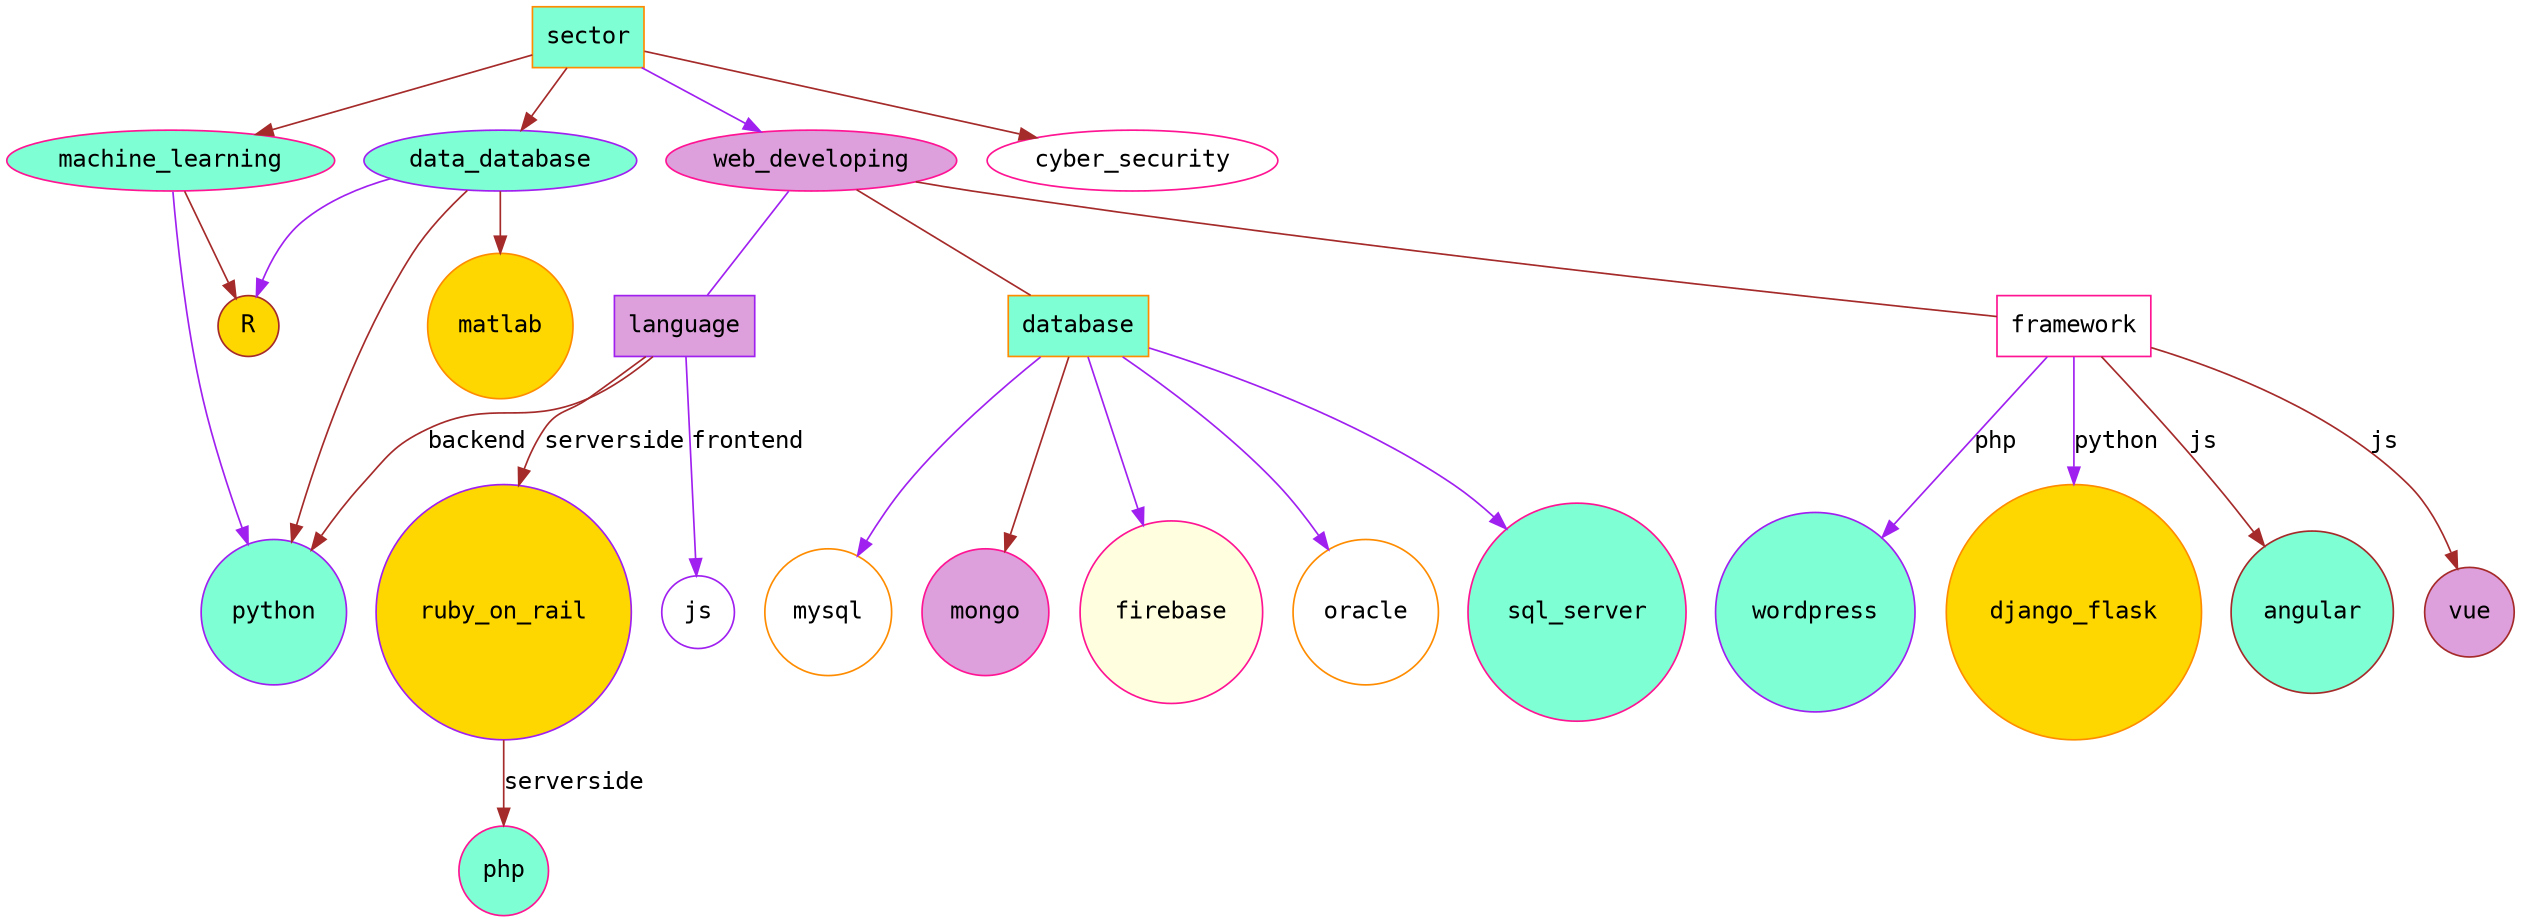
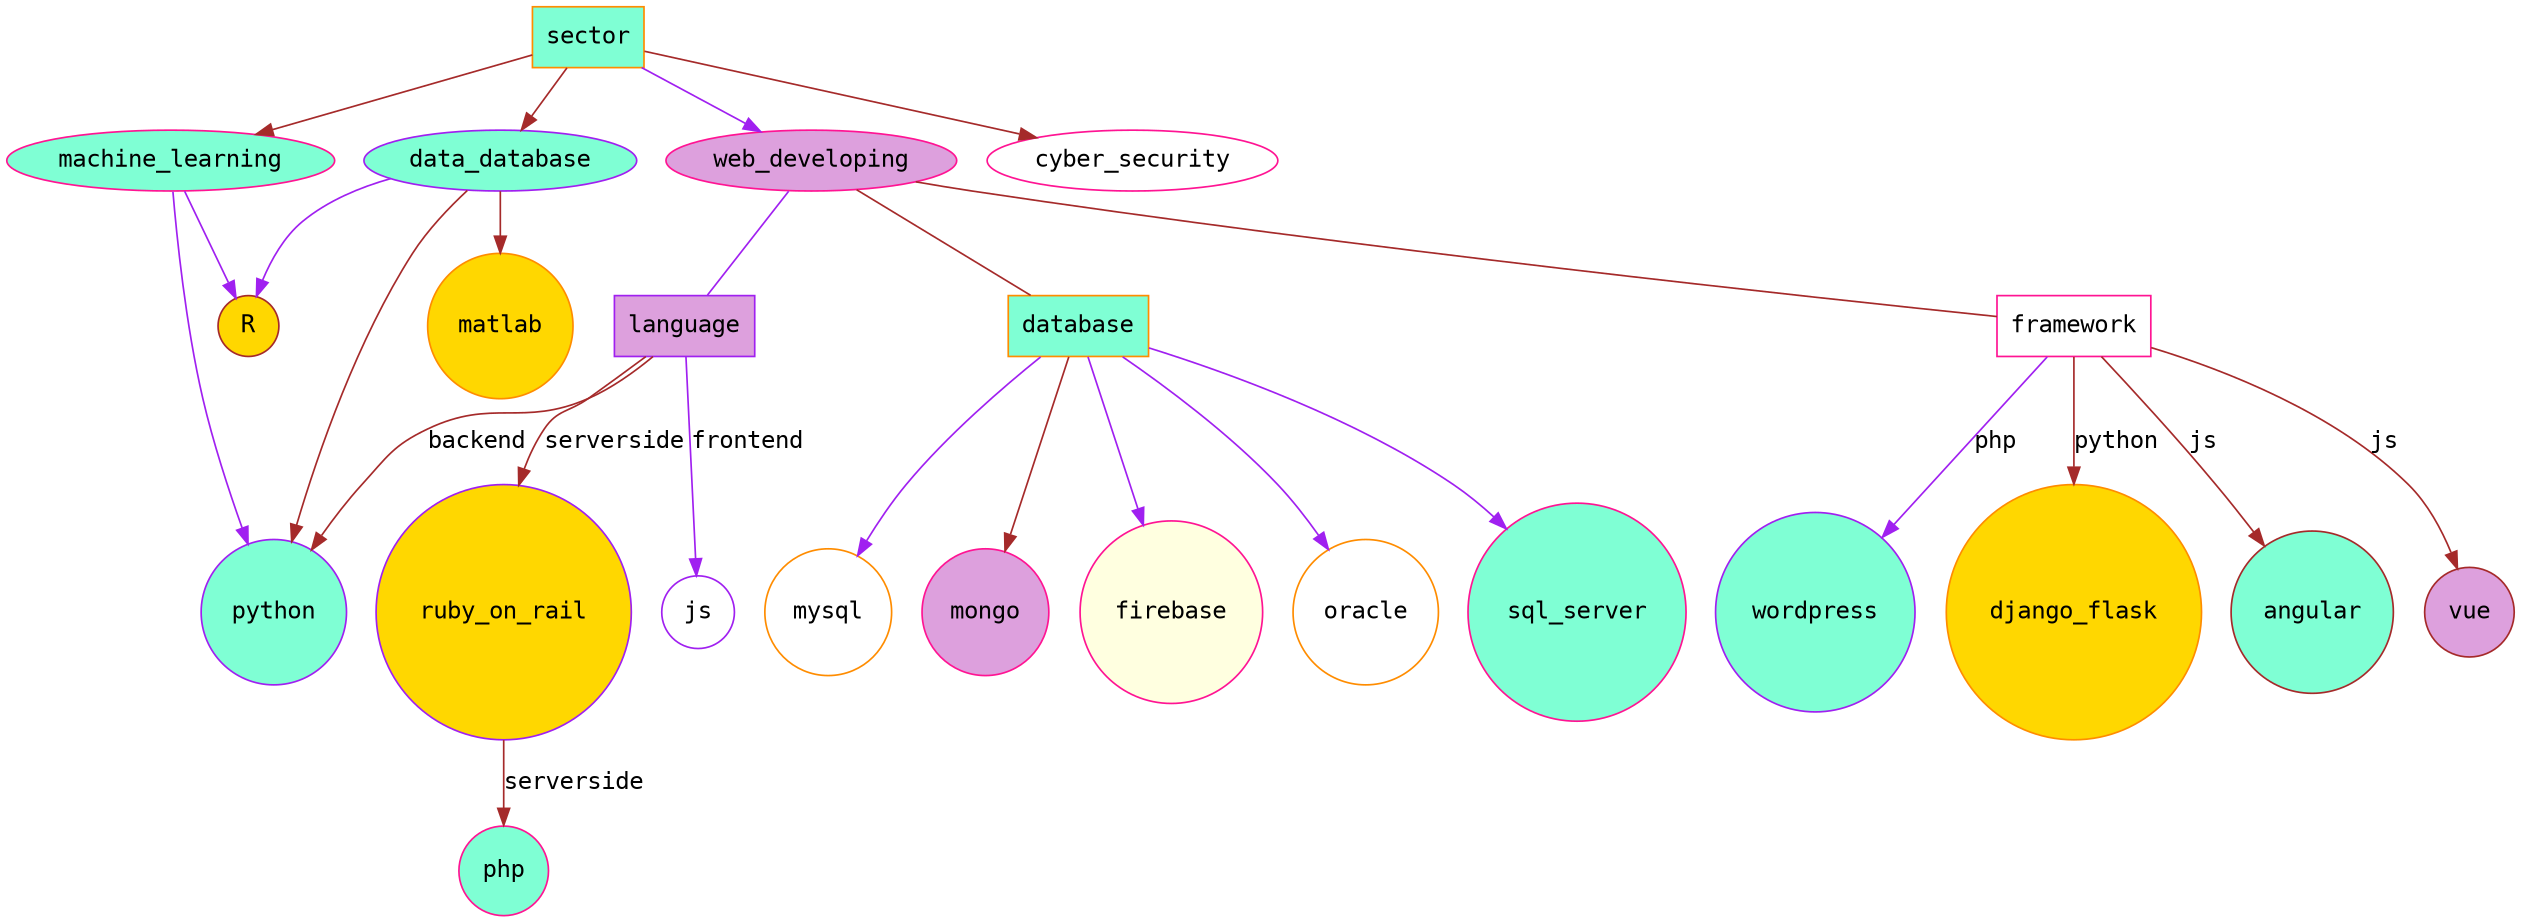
  digraph {
    fontname="DejaVu Sans Mono"
    node [color=deeppink fillcolor=aquamarine fontname="DejaVu Sans Mono" shape=circle style=filled]
    edge [color=brown fontname="DejaVu Sans Mono"]
    sector [color=darkorange shape=box]
    web_developing [fillcolor=plum shape=oval]
    n3 [color=purple label=data_database shape=oval]
    machine_learning [shape=oval]
    cyber_security [fillcolor=white shape=oval]
    language [color=purple fillcolor=plum shape=box]
    database [color=darkorange shape=box]
    framework [fillcolor=white shape=box]
    python [color=purple]
    R [color=brown fillcolor=gold]
    matlab [color=darkorange fillcolor=gold]
    js [color=purple fillcolor=white]
    ruby_on_rail [color=purple fillcolor=gold]
    mysql [color=darkorange fillcolor=white]
    mongo [fillcolor=plum]
    firebase [fillcolor=lightyellow]
    oracle [color=darkorange fillcolor=white]
    sql_server
    angular [color=brown]
    vue [color=brown fillcolor=plum]
    wordpress [color=purple]
    django_flask [color=darkorange fillcolor=gold]
    php
    sector -> web_developing [color=purple]
    sector -> n3
    sector -> machine_learning
    sector -> cyber_security
    web_developing -> language [color=purple dir=none]
    web_developing -> database [dir=none]
    web_developing -> framework [dir=none]
    n3 -> python
    n3 -> R [color=purple]
    n3 -> matlab
    machine_learning -> python [color=purple]
-   machine_learning -> R
+   machine_learning -> R [color=purple]
    language -> python [label=backend]
    language -> js [color=purple label=frontend]
    language -> ruby_on_rail [label=serverside]
    database -> mysql [color=purple]
    database -> mongo
    database -> firebase [color=purple]
    database -> oracle [color=purple]
    database -> sql_server [color=purple]
    framework -> angular [label=js]
    framework -> vue [label=js]
    framework -> wordpress [color=purple label=php]
-   framework -> django_flask [color=purple label=python]
+   framework -> django_flask [label=python]
    ruby_on_rail -> php [label=serverside]
  }
